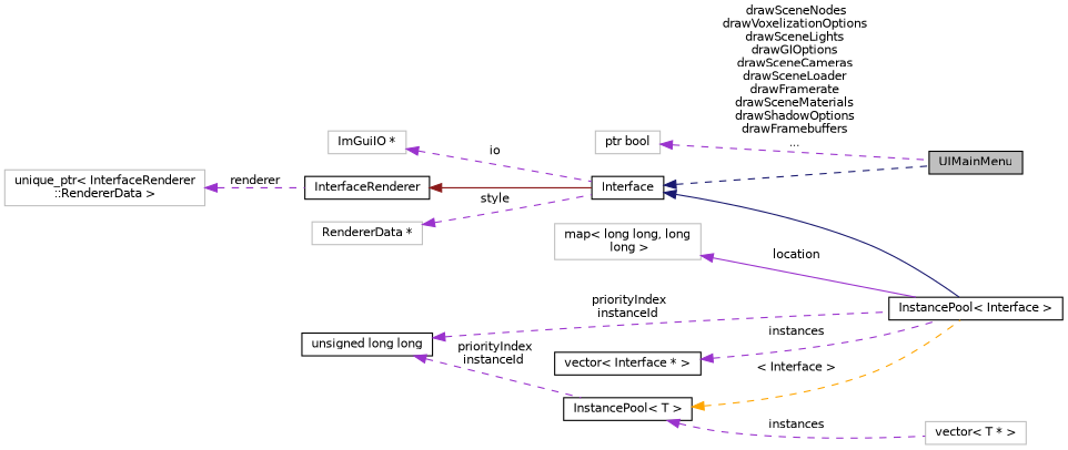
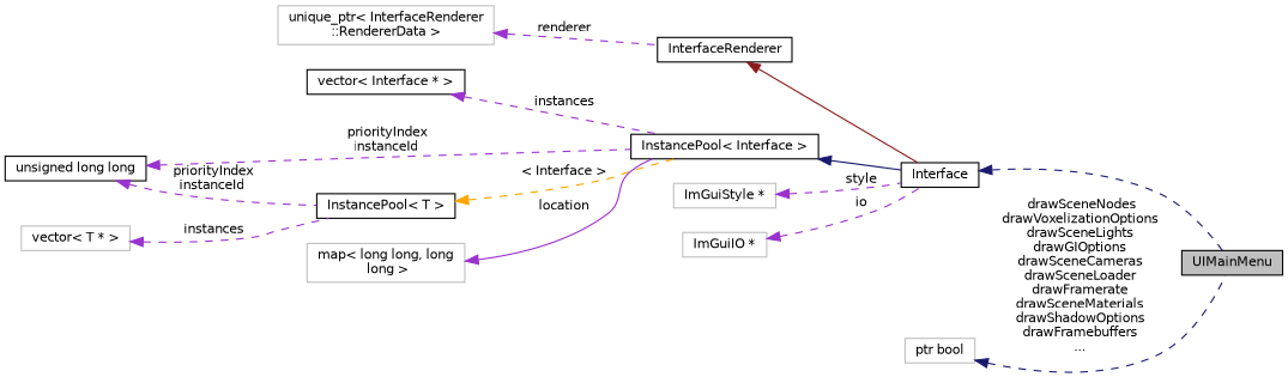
  digraph {
    rankdir=LR
    node [color=black fillcolor=white fontname=Helvetica fontsize=10 shape=record style=filled]
    edge [color=darkorchid3 dir=back fontname=Helvetica fontsize=10 labelfontname=Helvetica labelfontsize=10 style=dashed]
    n1 [fillcolor=grey75 fontcolor=black height=0.2 label=UIMainMenu width=0.4]
    n2 [height=0.2 label=Interface width=0.4]
    n3 [height=0.2 label=InterfaceRenderer width=0.4]
    n4 [color=grey75 height=0.2 label="unique_ptr\< InterfaceRenderer\l::RendererData \>" width=0.4]
    n5 [height=0.2 label="InstancePool\< Interface \>" width=0.4]
    n6 [height=0.2 label="vector\< Interface * \>" width=0.4]
    n7 [height=0.2 label="unsigned long long" width=0.4]
    n8 [height=0.2 label="InstancePool\< T \>" width=0.4]
    n9 [color=grey75 height=0.2 label="map\< long long, long\l long \>" width=0.4]
    n10 [color=grey75 height=0.2 label="vector\< T * \>" width=0.4]
-   n11 [color=grey75 height=0.2 label="RendererData *" width=0.4]
+   n11 [color=grey75 height=0.2 label="ImGuiStyle *" width=0.4]
    n12 [color=grey75 height=0.2 label="ImGuiIO *" width=0.4]
    n13 [color=grey75 height=0.2 label="ptr bool" width=0.4]
    n2 -> n1 [color=midnightblue]
    n3 -> n2 [color=firebrick4 style=solid]
    n4 -> n3 [label=" renderer"]
-   n2 -> n5 [color=midnightblue style=solid]
+   n5 -> n2 [color=midnightblue style=solid]
    n6 -> n5 [label=" instances"]
    n7 -> n5 [label=" priorityIndex\ninstanceId"]
    n7 -> n8 [label=" priorityIndex\ninstanceId"]
    n8 -> n5 [color=orange label=" \< Interface \>"]
    n9 -> n5 [label=" location" style=solid]
-   n8 -> n10 [label=" instances"]
+   n10 -> n8 [label=" instances"]
    n11 -> n2 [label=" style"]
    n12 -> n2 [label=" io"]
-   n13 -> n1 [label=" drawSceneNodes\ndrawVoxelizationOptions\ndrawSceneLights\ndrawGIOptions\ndrawSceneCameras\ndrawSceneLoader\ndrawFramerate\ndrawSceneMaterials\ndrawShadowOptions\ndrawFramebuffers\n..."]
+   n13 -> n1 [color=midnightblue label=" drawSceneNodes\ndrawVoxelizationOptions\ndrawSceneLights\ndrawGIOptions\ndrawSceneCameras\ndrawSceneLoader\ndrawFramerate\ndrawSceneMaterials\ndrawShadowOptions\ndrawFramebuffers\n..."]
  }
